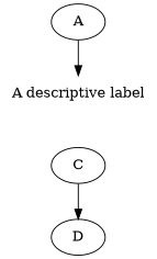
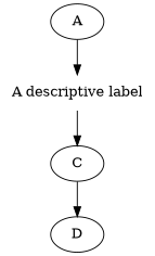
  digraph {
    n1 [label="A descriptive label" shape=none]
    C
    A
    D
+   n1 -> C
    C -> D
    A -> n1
  }
